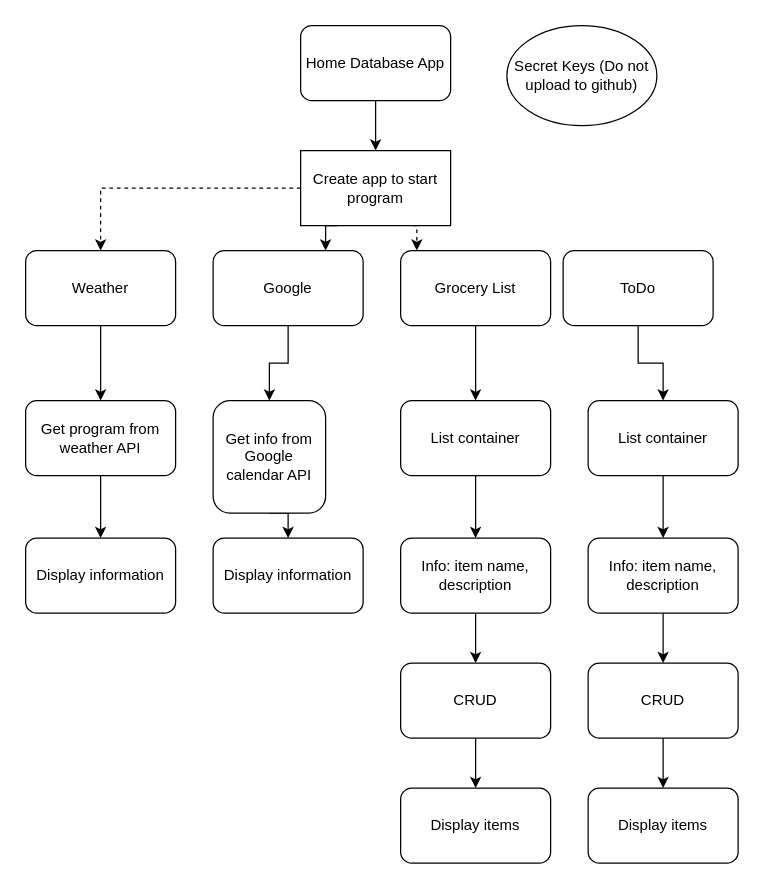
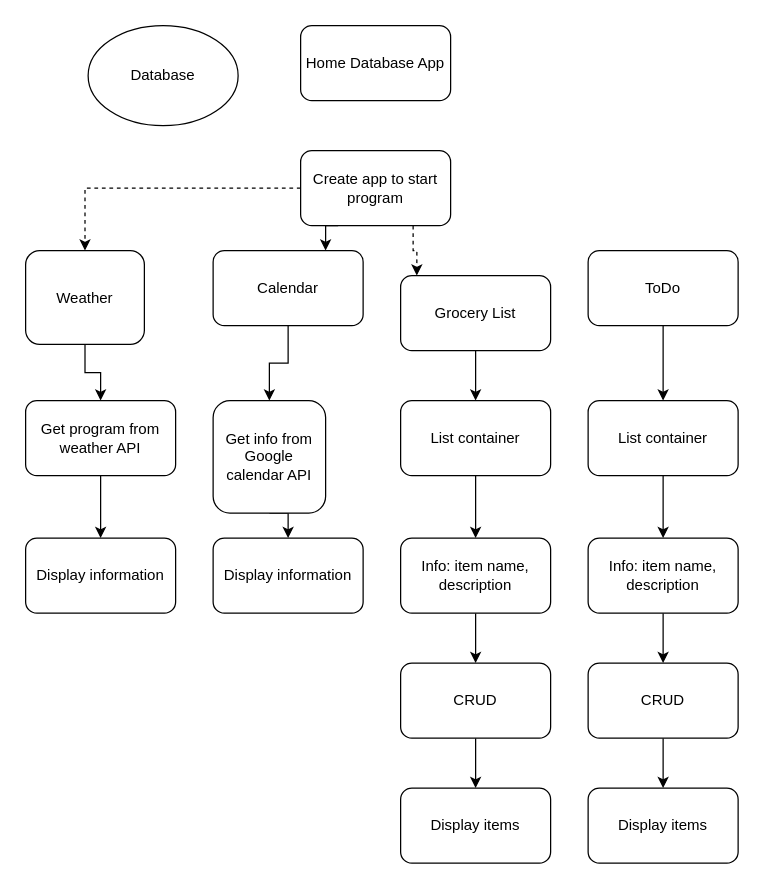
  <mxCell id="0" />
  <mxCell id="1" parent="0" />
- <mxCell id="2" value="" style="edgeStyle=orthogonalEdgeStyle;rounded=0;orthogonalLoop=1;jettySize=auto;html=1;" parent="1" source="3" target="7" edge="1"><mxGeometry relative="1" as="geometry" /></mxCell>
  <mxCell id="3" value="Home Database App" style="rounded=1;whiteSpace=wrap;html=1;" parent="1" vertex="1"><mxGeometry x="240" y="20" width="120" height="60" as="geometry" /></mxCell>
  <mxCell id="4" style="edgeStyle=orthogonalEdgeStyle;rounded=0;orthogonalLoop=1;jettySize=auto;html=1;exitX=0.25;exitY=1;exitDx=0;exitDy=0;entryX=0.75;entryY=0;entryDx=0;entryDy=0;" parent="1" source="7" target="13" edge="1"><mxGeometry relative="1" as="geometry" /></mxCell>
  <mxCell id="5" style="edgeStyle=orthogonalEdgeStyle;rounded=0;orthogonalLoop=1;jettySize=auto;html=1;exitX=0.75;exitY=1;exitDx=0;exitDy=0;entryX=0.108;entryY=0;entryDx=0;entryDy=0;entryPerimeter=0;dashed=1;" parent="1" source="7" target="11" edge="1"><mxGeometry relative="1" as="geometry" /></mxCell>
  <mxCell id="6" style="edgeStyle=orthogonalEdgeStyle;rounded=0;orthogonalLoop=1;jettySize=auto;html=1;exitX=0;exitY=0.5;exitDx=0;exitDy=0;entryX=0.5;entryY=0;entryDx=0;entryDy=0;dashed=1;" parent="1" source="7" target="15" edge="1"><mxGeometry relative="1" as="geometry" /></mxCell>
- <mxCell id="7" value="Create app to start program" style="whiteSpace=wrap;html=1;rounded=0;" parent="1" vertex="1"><mxGeometry x="240" y="120" width="120" height="60" as="geometry" /></mxCell>
+ <mxCell id="7" value="Create app to start program" style="rounded=1;whiteSpace=wrap;html=1;" parent="1" vertex="1"><mxGeometry x="240" y="120" width="120" height="60" as="geometry" /></mxCell>
  <mxCell id="8" style="edgeStyle=orthogonalEdgeStyle;rounded=0;orthogonalLoop=1;jettySize=auto;html=1;exitX=0.5;exitY=1;exitDx=0;exitDy=0;entryX=0.5;entryY=0;entryDx=0;entryDy=0;" parent="1" source="9" target="23" edge="1"><mxGeometry relative="1" as="geometry" /></mxCell>
- <mxCell id="9" value="ToDo" style="rounded=1;whiteSpace=wrap;html=1;" parent="1" vertex="1"><mxGeometry x="450" y="200" width="120" height="60" as="geometry" /></mxCell>
+ <mxCell id="9" value="ToDo" style="rounded=1;whiteSpace=wrap;html=1;" parent="1" vertex="1"><mxGeometry x="470" y="200" width="120" height="60" as="geometry" /></mxCell>
  <mxCell id="10" style="edgeStyle=orthogonalEdgeStyle;rounded=0;orthogonalLoop=1;jettySize=auto;html=1;exitX=0.5;exitY=1;exitDx=0;exitDy=0;entryX=0.5;entryY=0;entryDx=0;entryDy=0;" parent="1" source="11" target="25" edge="1"><mxGeometry relative="1" as="geometry" /></mxCell>
- <mxCell id="11" value="Grocery List" style="rounded=1;whiteSpace=wrap;html=1;" parent="1" vertex="1"><mxGeometry x="320" y="200" width="120" height="60" as="geometry" /></mxCell>
+ <mxCell id="11" value="Grocery List" style="rounded=1;whiteSpace=wrap;html=1;" parent="1" vertex="1"><mxGeometry x="320" y="220" width="120" height="60" as="geometry" /></mxCell>
  <mxCell id="12" style="edgeStyle=orthogonalEdgeStyle;rounded=0;orthogonalLoop=1;jettySize=auto;html=1;exitX=0.5;exitY=1;exitDx=0;exitDy=0;entryX=0.5;entryY=0;entryDx=0;entryDy=0;" parent="1" source="13" target="21" edge="1"><mxGeometry relative="1" as="geometry" /></mxCell>
- <mxCell id="13" value="Google" style="rounded=1;whiteSpace=wrap;html=1;" parent="1" vertex="1"><mxGeometry x="170" y="200" width="120" height="60" as="geometry" /></mxCell>
+ <mxCell id="13" value="Calendar" style="rounded=1;whiteSpace=wrap;html=1;" parent="1" vertex="1"><mxGeometry x="170" y="200" width="120" height="60" as="geometry" /></mxCell>
  <mxCell id="14" style="edgeStyle=orthogonalEdgeStyle;rounded=0;orthogonalLoop=1;jettySize=auto;html=1;exitX=0.5;exitY=1;exitDx=0;exitDy=0;entryX=0.5;entryY=0;entryDx=0;entryDy=0;" parent="1" source="15" target="19" edge="1"><mxGeometry relative="1" as="geometry" /></mxCell>
- <mxCell id="15" value="Weather" style="rounded=1;whiteSpace=wrap;html=1;" parent="1" vertex="1"><mxGeometry x="20" y="200" width="120" height="60" as="geometry" /></mxCell>
- <mxCell id="17" value="Secret Keys (Do not upload to github)" style="ellipse;whiteSpace=wrap;html=1;" parent="1" vertex="1"><mxGeometry x="405" y="20" width="120" height="80" as="geometry" /></mxCell>
+ <mxCell id="15" value="Weather" style="rounded=1;whiteSpace=wrap;html=1;" parent="1" vertex="1"><mxGeometry x="20" y="200" width="95" height="75" as="geometry" /></mxCell>
+ <mxCell id="16" value="Database" style="ellipse;whiteSpace=wrap;html=1;" parent="1" vertex="1"><mxGeometry x="70" y="20" width="120" height="80" as="geometry" /></mxCell>
  <mxCell id="18" style="edgeStyle=orthogonalEdgeStyle;rounded=0;orthogonalLoop=1;jettySize=auto;html=1;exitX=0.5;exitY=1;exitDx=0;exitDy=0;entryX=0.5;entryY=0;entryDx=0;entryDy=0;" parent="1" source="19" target="26" edge="1"><mxGeometry relative="1" as="geometry" /></mxCell>
  <mxCell id="19" value="Get program from weather API" style="rounded=1;whiteSpace=wrap;html=1;" parent="1" vertex="1"><mxGeometry x="20" y="320" width="120" height="60" as="geometry" /></mxCell>
  <mxCell id="20" style="edgeStyle=orthogonalEdgeStyle;rounded=0;orthogonalLoop=1;jettySize=auto;html=1;exitX=0.5;exitY=1;exitDx=0;exitDy=0;entryX=0.5;entryY=0;entryDx=0;entryDy=0;" parent="1" source="21" target="27" edge="1"><mxGeometry relative="1" as="geometry" /></mxCell>
  <mxCell id="21" value="Get info from Google calendar API" style="rounded=1;whiteSpace=wrap;html=1;" parent="1" vertex="1"><mxGeometry x="170" y="320" width="90" height="90" as="geometry" /></mxCell>
  <mxCell id="22" style="edgeStyle=orthogonalEdgeStyle;rounded=0;orthogonalLoop=1;jettySize=auto;html=1;exitX=0.5;exitY=1;exitDx=0;exitDy=0;" parent="1" source="23" target="35" edge="1"><mxGeometry relative="1" as="geometry" /></mxCell>
  <mxCell id="23" value="List container" style="rounded=1;whiteSpace=wrap;html=1;" parent="1" vertex="1"><mxGeometry x="470" y="320" width="120" height="60" as="geometry" /></mxCell>
  <mxCell id="24" style="edgeStyle=orthogonalEdgeStyle;rounded=0;orthogonalLoop=1;jettySize=auto;html=1;exitX=0.5;exitY=1;exitDx=0;exitDy=0;entryX=0.5;entryY=0;entryDx=0;entryDy=0;" parent="1" source="25" target="37" edge="1"><mxGeometry relative="1" as="geometry" /></mxCell>
  <mxCell id="25" value="List container" style="rounded=1;whiteSpace=wrap;html=1;" parent="1" vertex="1"><mxGeometry x="320" y="320" width="120" height="60" as="geometry" /></mxCell>
  <mxCell id="26" value="Display information" style="rounded=1;whiteSpace=wrap;html=1;" parent="1" vertex="1"><mxGeometry x="20" y="430" width="120" height="60" as="geometry" /></mxCell>
  <mxCell id="27" value="Display information" style="rounded=1;whiteSpace=wrap;html=1;" parent="1" vertex="1"><mxGeometry x="170" y="430" width="120" height="60" as="geometry" /></mxCell>
  <mxCell id="28" value="Display items" style="rounded=1;whiteSpace=wrap;html=1;" parent="1" vertex="1"><mxGeometry x="470" y="630" width="120" height="60" as="geometry" /></mxCell>
  <mxCell id="29" value="Display items" style="rounded=1;whiteSpace=wrap;html=1;" parent="1" vertex="1"><mxGeometry x="320" y="630" width="120" height="60" as="geometry" /></mxCell>
  <mxCell id="30" style="edgeStyle=orthogonalEdgeStyle;rounded=0;orthogonalLoop=1;jettySize=auto;html=1;exitX=0.5;exitY=1;exitDx=0;exitDy=0;entryX=0.5;entryY=0;entryDx=0;entryDy=0;" parent="1" source="31" target="28" edge="1"><mxGeometry relative="1" as="geometry" /></mxCell>
  <mxCell id="31" value="CRUD" style="rounded=1;whiteSpace=wrap;html=1;" parent="1" vertex="1"><mxGeometry x="470" y="530" width="120" height="60" as="geometry" /></mxCell>
  <mxCell id="32" style="edgeStyle=orthogonalEdgeStyle;rounded=0;orthogonalLoop=1;jettySize=auto;html=1;exitX=0.5;exitY=1;exitDx=0;exitDy=0;entryX=0.5;entryY=0;entryDx=0;entryDy=0;" parent="1" source="33" target="29" edge="1"><mxGeometry relative="1" as="geometry" /></mxCell>
  <mxCell id="33" value="CRUD" style="rounded=1;whiteSpace=wrap;html=1;" parent="1" vertex="1"><mxGeometry x="320" y="530" width="120" height="60" as="geometry" /></mxCell>
  <mxCell id="34" style="edgeStyle=orthogonalEdgeStyle;rounded=0;orthogonalLoop=1;jettySize=auto;html=1;exitX=0.5;exitY=1;exitDx=0;exitDy=0;entryX=0.5;entryY=0;entryDx=0;entryDy=0;" parent="1" source="35" target="31" edge="1"><mxGeometry relative="1" as="geometry" /></mxCell>
  <mxCell id="35" value="Info: item name, description" style="rounded=1;whiteSpace=wrap;html=1;" parent="1" vertex="1"><mxGeometry x="470" y="430" width="120" height="60" as="geometry" /></mxCell>
  <mxCell id="36" style="edgeStyle=orthogonalEdgeStyle;rounded=0;orthogonalLoop=1;jettySize=auto;html=1;exitX=0.5;exitY=1;exitDx=0;exitDy=0;entryX=0.5;entryY=0;entryDx=0;entryDy=0;" parent="1" source="37" target="33" edge="1"><mxGeometry relative="1" as="geometry" /></mxCell>
  <mxCell id="37" value="Info: item name, description" style="rounded=1;whiteSpace=wrap;html=1;" parent="1" vertex="1"><mxGeometry x="320" y="430" width="120" height="60" as="geometry" /></mxCell>
